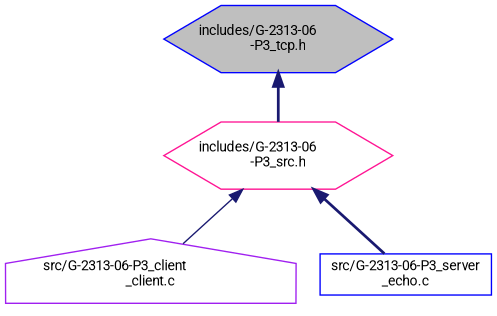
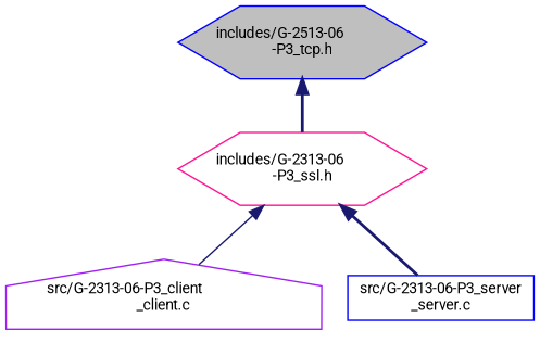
  digraph {
    fontname=Roboto
    node [color=blue fillcolor=white fontname=Roboto fontsize=10 shape=hexagon style=filled]
    edge [color=midnightblue dir=back fontname=Roboto fontsize=10 labelfontname=Helvetica labelfontsize=10 style=bold]
-   n1 [fillcolor=grey75 fontcolor=black height=0.2 label="includes/G-2313-06\l-P3_tcp.h" width=0.4]
-   n2 [color=deeppink height=0.2 label="includes/G-2313-06\l-P3_src.h" width=0.4]
+   n1 [fillcolor=grey75 fontcolor=black height=0.2 label="includes/G-2513-06\l-P3_tcp.h" width=0.4]
+   n2 [color=deeppink height=0.2 label="includes/G-2313-06\l-P3_ssl.h" width=0.4]
    n3 [color=purple height=0.2 label="src/G-2313-06-P3_client\l_client.c" shape=house width=0.4]
-   n4 [height=0.2 label="src/G-2313-06-P3_server\l_echo.c" shape=box width=0.4]
+   n4 [height=0.2 label="src/G-2313-06-P3_server\l_server.c" shape=box width=0.4]
    n1 -> n2
    n2 -> n3 [style=solid]
    n2 -> n4
  }
